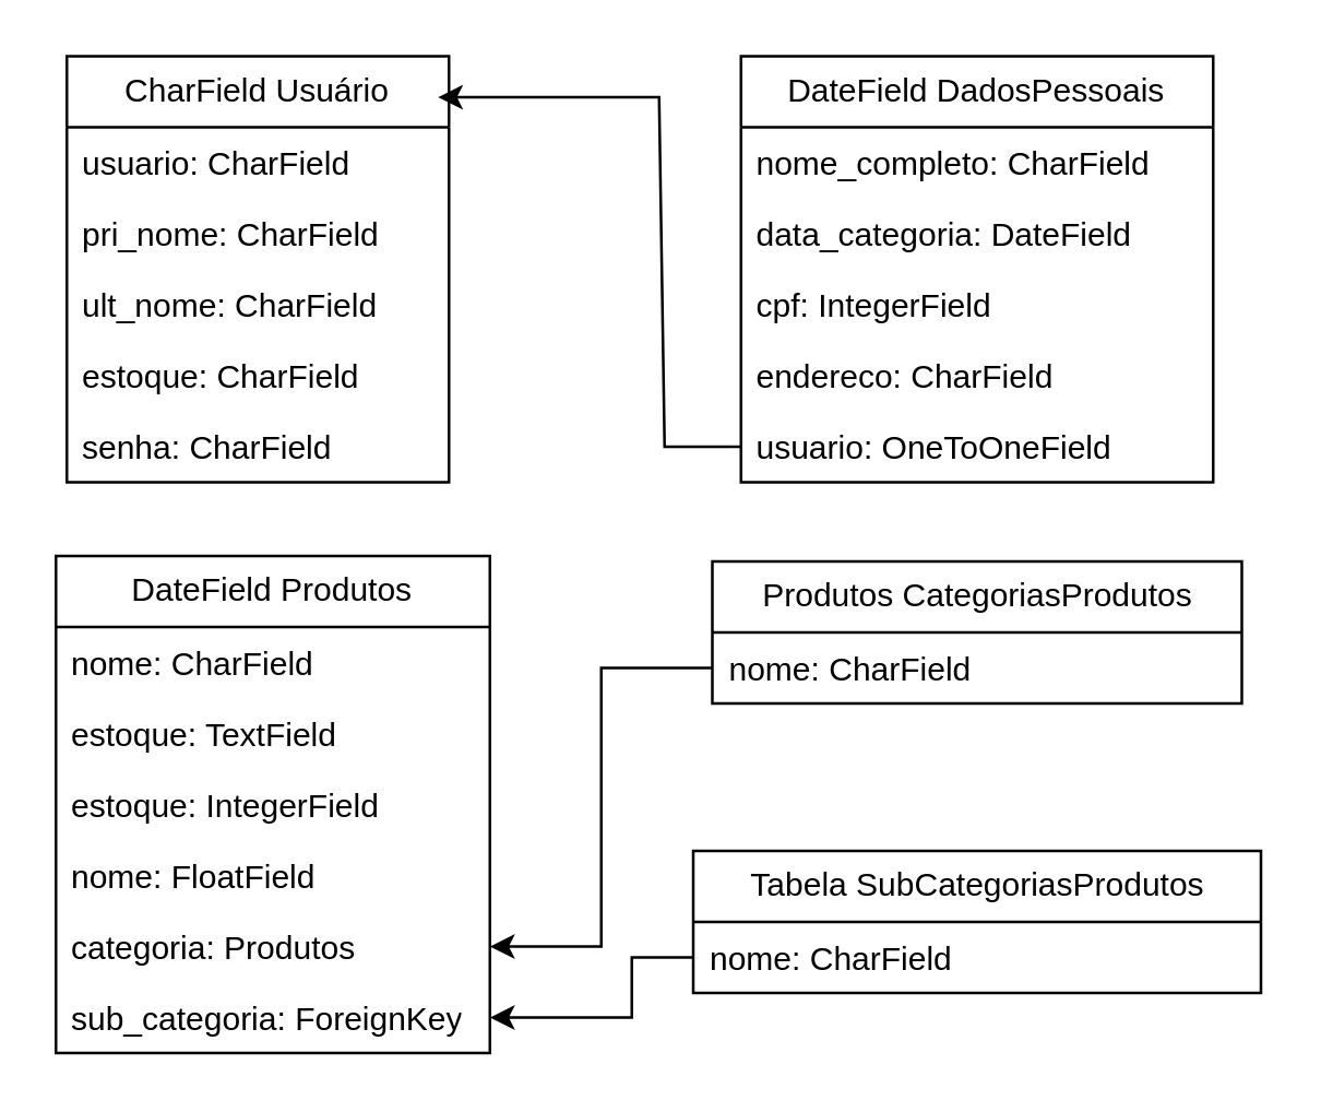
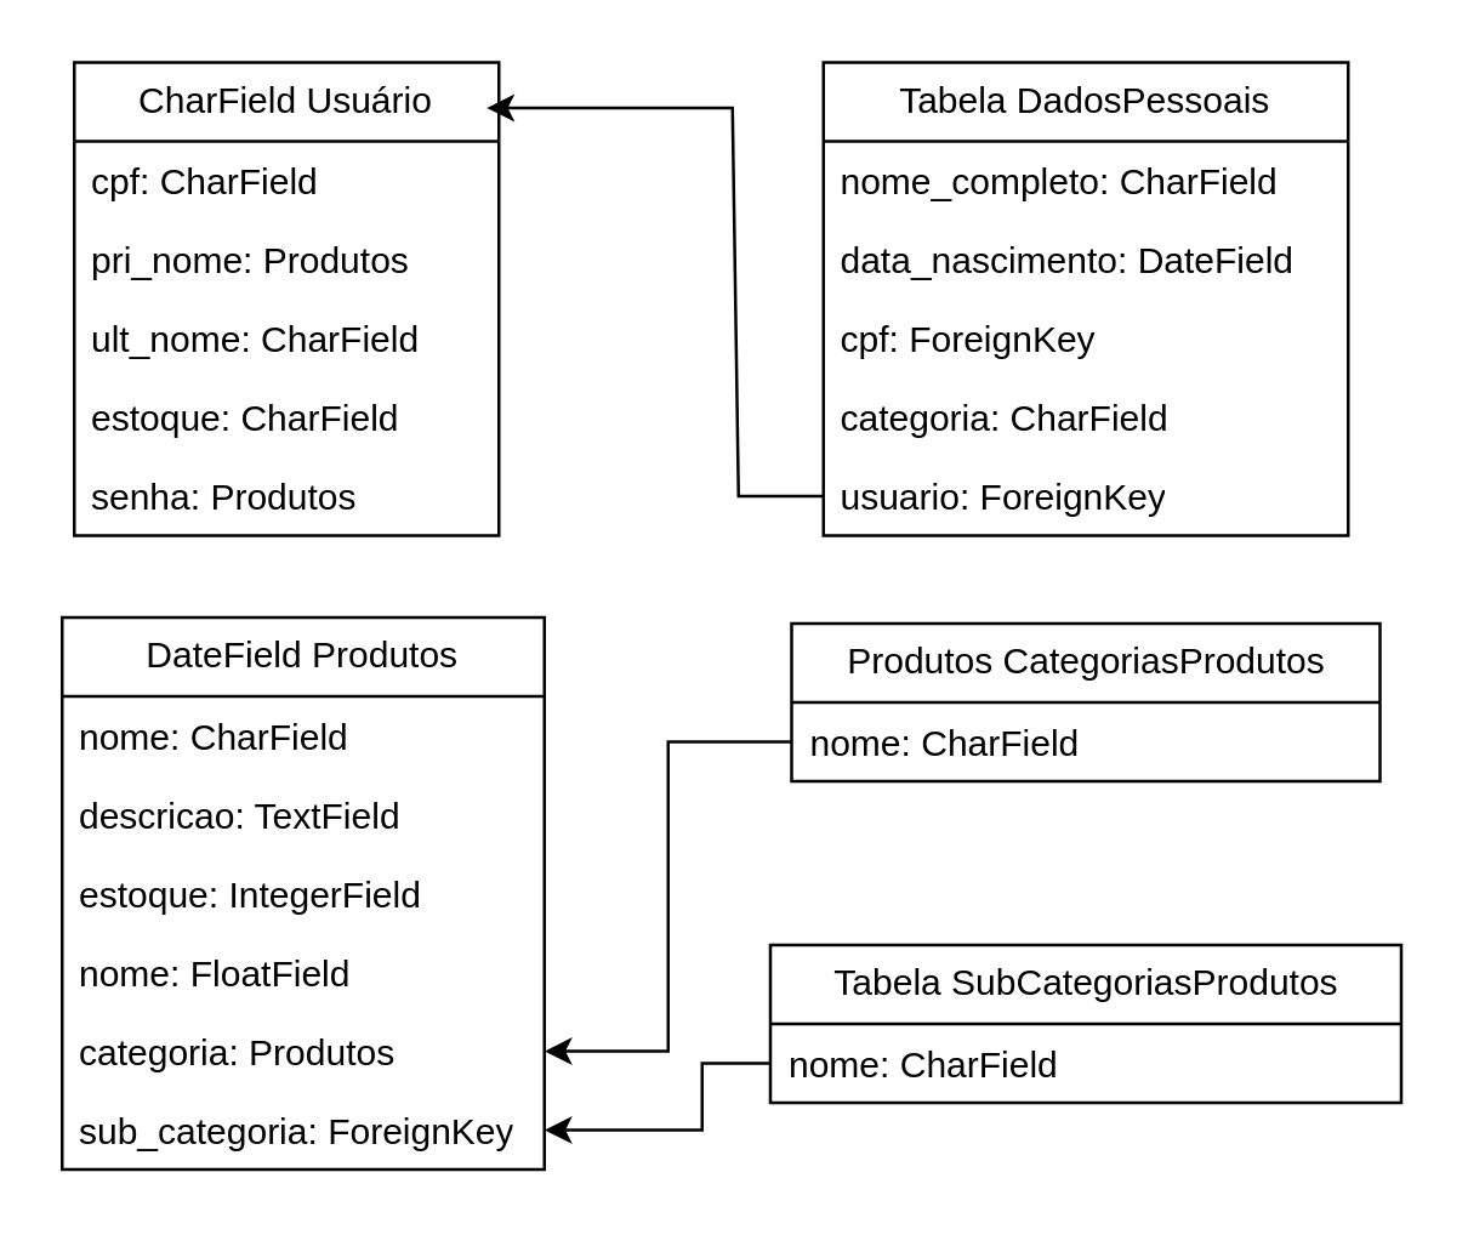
  <mxCell id="0" />
  <mxCell id="1" parent="0" />
  <mxCell id="2" value="&lt;div&gt;CharField Usuário&lt;/div&gt;" style="swimlane;fontStyle=0;childLayout=stackLayout;horizontal=1;startSize=26;fillColor=none;horizontalStack=0;resizeParent=1;resizeParentMax=0;resizeLast=0;collapsible=1;marginBottom=0;whiteSpace=wrap;html=1;" vertex="1" parent="1"><mxGeometry x="24" y="20" width="140" height="156" as="geometry" /></mxCell>
- <mxCell id="3" value="usuario: CharField" style="text;strokeColor=none;fillColor=none;align=left;verticalAlign=top;spacingLeft=4;spacingRight=4;overflow=hidden;rotatable=0;points=[[0,0.5],[1,0.5]];portConstraint=eastwest;whiteSpace=wrap;html=1;" vertex="1" parent="2"><mxGeometry y="26" width="140" height="26" as="geometry" /></mxCell>
- <mxCell id="4" value="pri_nome: CharField" style="text;strokeColor=none;fillColor=none;align=left;verticalAlign=top;spacingLeft=4;spacingRight=4;overflow=hidden;rotatable=0;points=[[0,0.5],[1,0.5]];portConstraint=eastwest;whiteSpace=wrap;html=1;" vertex="1" parent="2"><mxGeometry y="52" width="140" height="26" as="geometry" /></mxCell>
+ <mxCell id="3" value="cpf: CharField" style="text;strokeColor=none;fillColor=none;align=left;verticalAlign=top;spacingLeft=4;spacingRight=4;overflow=hidden;rotatable=0;points=[[0,0.5],[1,0.5]];portConstraint=eastwest;whiteSpace=wrap;html=1;" vertex="1" parent="2"><mxGeometry y="26" width="140" height="26" as="geometry" /></mxCell>
+ <mxCell id="4" value="pri_nome: Produtos" style="text;strokeColor=none;fillColor=none;align=left;verticalAlign=top;spacingLeft=4;spacingRight=4;overflow=hidden;rotatable=0;points=[[0,0.5],[1,0.5]];portConstraint=eastwest;whiteSpace=wrap;html=1;" vertex="1" parent="2"><mxGeometry y="52" width="140" height="26" as="geometry" /></mxCell>
  <mxCell id="5" value="ult_nome: CharField" style="text;strokeColor=none;fillColor=none;align=left;verticalAlign=top;spacingLeft=4;spacingRight=4;overflow=hidden;rotatable=0;points=[[0,0.5],[1,0.5]];portConstraint=eastwest;whiteSpace=wrap;html=1;" vertex="1" parent="2"><mxGeometry y="78" width="140" height="26" as="geometry" /></mxCell>
  <mxCell id="6" value="estoque: CharField" style="text;strokeColor=none;fillColor=none;align=left;verticalAlign=top;spacingLeft=4;spacingRight=4;overflow=hidden;rotatable=0;points=[[0,0.5],[1,0.5]];portConstraint=eastwest;whiteSpace=wrap;html=1;" vertex="1" parent="2"><mxGeometry y="104" width="140" height="26" as="geometry" /></mxCell>
- <mxCell id="7" value="senha: CharField" style="text;strokeColor=none;fillColor=none;align=left;verticalAlign=top;spacingLeft=4;spacingRight=4;overflow=hidden;rotatable=0;points=[[0,0.5],[1,0.5]];portConstraint=eastwest;whiteSpace=wrap;html=1;" vertex="1" parent="2"><mxGeometry y="130" width="140" height="26" as="geometry" /></mxCell>
- <mxCell id="8" value="DateField DadosPessoais" style="swimlane;fontStyle=0;childLayout=stackLayout;horizontal=1;startSize=26;fillColor=none;horizontalStack=0;resizeParent=1;resizeParentMax=0;resizeLast=0;collapsible=1;marginBottom=0;whiteSpace=wrap;html=1;" vertex="1" parent="1"><mxGeometry x="271" y="20" width="173" height="156" as="geometry"><mxRectangle x="317" y="132" width="165" height="26" as="alternateBounds" /></mxGeometry></mxCell>
+ <mxCell id="7" value="senha: Produtos" style="text;strokeColor=none;fillColor=none;align=left;verticalAlign=top;spacingLeft=4;spacingRight=4;overflow=hidden;rotatable=0;points=[[0,0.5],[1,0.5]];portConstraint=eastwest;whiteSpace=wrap;html=1;" vertex="1" parent="2"><mxGeometry y="130" width="140" height="26" as="geometry" /></mxCell>
+ <mxCell id="8" value="Tabela DadosPessoais" style="swimlane;fontStyle=0;childLayout=stackLayout;horizontal=1;startSize=26;fillColor=none;horizontalStack=0;resizeParent=1;resizeParentMax=0;resizeLast=0;collapsible=1;marginBottom=0;whiteSpace=wrap;html=1;" vertex="1" parent="1"><mxGeometry x="271" y="20" width="173" height="156" as="geometry"><mxRectangle x="317" y="132" width="165" height="26" as="alternateBounds" /></mxGeometry></mxCell>
  <mxCell id="9" value="nome_completo: CharField" style="text;strokeColor=none;fillColor=none;align=left;verticalAlign=top;spacingLeft=4;spacingRight=4;overflow=hidden;rotatable=0;points=[[0,0.5],[1,0.5]];portConstraint=eastwest;whiteSpace=wrap;html=1;" vertex="1" parent="8"><mxGeometry y="26" width="173" height="26" as="geometry" /></mxCell>
- <mxCell id="10" value="data_categoria: DateField" style="text;strokeColor=none;fillColor=none;align=left;verticalAlign=top;spacingLeft=4;spacingRight=4;overflow=hidden;rotatable=0;points=[[0,0.5],[1,0.5]];portConstraint=eastwest;whiteSpace=wrap;html=1;" vertex="1" parent="8"><mxGeometry y="52" width="173" height="26" as="geometry" /></mxCell>
- <mxCell id="11" value="cpf: IntegerField" style="text;strokeColor=none;fillColor=none;align=left;verticalAlign=top;spacingLeft=4;spacingRight=4;overflow=hidden;rotatable=0;points=[[0,0.5],[1,0.5]];portConstraint=eastwest;whiteSpace=wrap;html=1;" vertex="1" parent="8"><mxGeometry y="78" width="173" height="26" as="geometry" /></mxCell>
- <mxCell id="12" value="endereco: CharField" style="text;strokeColor=none;fillColor=none;align=left;verticalAlign=top;spacingLeft=4;spacingRight=4;overflow=hidden;rotatable=0;points=[[0,0.5],[1,0.5]];portConstraint=eastwest;whiteSpace=wrap;html=1;" vertex="1" parent="8"><mxGeometry y="104" width="173" height="26" as="geometry" /></mxCell>
- <mxCell id="13" value="usuario: OneToOneField" style="text;strokeColor=none;fillColor=none;align=left;verticalAlign=top;spacingLeft=4;spacingRight=4;overflow=hidden;rotatable=0;points=[[0,0.5],[1,0.5]];portConstraint=eastwest;whiteSpace=wrap;html=1;" vertex="1" parent="8"><mxGeometry y="130" width="173" height="26" as="geometry" /></mxCell>
+ <mxCell id="10" value="data_nascimento: DateField" style="text;strokeColor=none;fillColor=none;align=left;verticalAlign=top;spacingLeft=4;spacingRight=4;overflow=hidden;rotatable=0;points=[[0,0.5],[1,0.5]];portConstraint=eastwest;whiteSpace=wrap;html=1;" vertex="1" parent="8"><mxGeometry y="52" width="173" height="26" as="geometry" /></mxCell>
+ <mxCell id="11" value="cpf: ForeignKey" style="text;strokeColor=none;fillColor=none;align=left;verticalAlign=top;spacingLeft=4;spacingRight=4;overflow=hidden;rotatable=0;points=[[0,0.5],[1,0.5]];portConstraint=eastwest;whiteSpace=wrap;html=1;" vertex="1" parent="8"><mxGeometry y="78" width="173" height="26" as="geometry" /></mxCell>
+ <mxCell id="12" value="categoria: CharField" style="text;strokeColor=none;fillColor=none;align=left;verticalAlign=top;spacingLeft=4;spacingRight=4;overflow=hidden;rotatable=0;points=[[0,0.5],[1,0.5]];portConstraint=eastwest;whiteSpace=wrap;html=1;" vertex="1" parent="8"><mxGeometry y="104" width="173" height="26" as="geometry" /></mxCell>
+ <mxCell id="13" value="usuario: ForeignKey" style="text;strokeColor=none;fillColor=none;align=left;verticalAlign=top;spacingLeft=4;spacingRight=4;overflow=hidden;rotatable=0;points=[[0,0.5],[1,0.5]];portConstraint=eastwest;whiteSpace=wrap;html=1;" vertex="1" parent="8"><mxGeometry y="130" width="173" height="26" as="geometry" /></mxCell>
  <mxCell id="14" value="DateField Produtos" style="swimlane;fontStyle=0;childLayout=stackLayout;horizontal=1;startSize=26;fillColor=none;horizontalStack=0;resizeParent=1;resizeParentMax=0;resizeLast=0;collapsible=1;marginBottom=0;whiteSpace=wrap;html=1;" vertex="1" parent="1"><mxGeometry x="20" y="203" width="159" height="182" as="geometry" /></mxCell>
  <mxCell id="15" value="nome: CharField" style="text;strokeColor=none;fillColor=none;align=left;verticalAlign=top;spacingLeft=4;spacingRight=4;overflow=hidden;rotatable=0;points=[[0,0.5],[1,0.5]];portConstraint=eastwest;whiteSpace=wrap;html=1;" vertex="1" parent="14"><mxGeometry y="26" width="159" height="26" as="geometry" /></mxCell>
- <mxCell id="16" value="estoque: TextField" style="text;strokeColor=none;fillColor=none;align=left;verticalAlign=top;spacingLeft=4;spacingRight=4;overflow=hidden;rotatable=0;points=[[0,0.5],[1,0.5]];portConstraint=eastwest;whiteSpace=wrap;html=1;" vertex="1" parent="14"><mxGeometry y="52" width="159" height="26" as="geometry" /></mxCell>
+ <mxCell id="16" value="descricao: TextField" style="text;strokeColor=none;fillColor=none;align=left;verticalAlign=top;spacingLeft=4;spacingRight=4;overflow=hidden;rotatable=0;points=[[0,0.5],[1,0.5]];portConstraint=eastwest;whiteSpace=wrap;html=1;" vertex="1" parent="14"><mxGeometry y="52" width="159" height="26" as="geometry" /></mxCell>
  <mxCell id="17" value="estoque: IntegerField" style="text;strokeColor=none;fillColor=none;align=left;verticalAlign=top;spacingLeft=4;spacingRight=4;overflow=hidden;rotatable=0;points=[[0,0.5],[1,0.5]];portConstraint=eastwest;whiteSpace=wrap;html=1;" vertex="1" parent="14"><mxGeometry y="78" width="159" height="26" as="geometry" /></mxCell>
  <mxCell id="18" value="nome: FloatField" style="text;strokeColor=none;fillColor=none;align=left;verticalAlign=top;spacingLeft=4;spacingRight=4;overflow=hidden;rotatable=0;points=[[0,0.5],[1,0.5]];portConstraint=eastwest;whiteSpace=wrap;html=1;" vertex="1" parent="14"><mxGeometry y="104" width="159" height="26" as="geometry" /></mxCell>
  <mxCell id="19" value="categoria: Produtos" style="text;strokeColor=none;fillColor=none;align=left;verticalAlign=top;spacingLeft=4;spacingRight=4;overflow=hidden;rotatable=0;points=[[0,0.5],[1,0.5]];portConstraint=eastwest;whiteSpace=wrap;html=1;" vertex="1" parent="14"><mxGeometry y="130" width="159" height="26" as="geometry" /></mxCell>
  <mxCell id="20" value="sub_categoria: ForeignKey" style="text;strokeColor=none;fillColor=none;align=left;verticalAlign=top;spacingLeft=4;spacingRight=4;overflow=hidden;rotatable=0;points=[[0,0.5],[1,0.5]];portConstraint=eastwest;whiteSpace=wrap;html=1;" vertex="1" parent="14"><mxGeometry y="156" width="159" height="26" as="geometry" /></mxCell>
  <mxCell id="21" value="Produtos CategoriasProdutos" style="swimlane;fontStyle=0;childLayout=stackLayout;horizontal=1;startSize=26;fillColor=none;horizontalStack=0;resizeParent=1;resizeParentMax=0;resizeLast=0;collapsible=1;marginBottom=0;whiteSpace=wrap;html=1;" vertex="1" parent="1"><mxGeometry x="260.5" y="205" width="194" height="52" as="geometry" /></mxCell>
  <mxCell id="22" value="nome: CharField" style="text;strokeColor=none;fillColor=none;align=left;verticalAlign=top;spacingLeft=4;spacingRight=4;overflow=hidden;rotatable=0;points=[[0,0.5],[1,0.5]];portConstraint=eastwest;whiteSpace=wrap;html=1;" vertex="1" parent="21"><mxGeometry y="26" width="194" height="26" as="geometry" /></mxCell>
  <mxCell id="23" value="Tabela SubCategoriasProdutos" style="swimlane;fontStyle=0;childLayout=stackLayout;horizontal=1;startSize=26;fillColor=none;horizontalStack=0;resizeParent=1;resizeParentMax=0;resizeLast=0;collapsible=1;marginBottom=0;whiteSpace=wrap;html=1;" vertex="1" parent="1"><mxGeometry x="253.5" y="311" width="208" height="52" as="geometry" /></mxCell>
  <mxCell id="24" value="nome: CharField" style="text;strokeColor=none;fillColor=none;align=left;verticalAlign=top;spacingLeft=4;spacingRight=4;overflow=hidden;rotatable=0;points=[[0,0.5],[1,0.5]];portConstraint=eastwest;whiteSpace=wrap;html=1;" vertex="1" parent="23"><mxGeometry y="26" width="208" height="26" as="geometry" /></mxCell>
  <mxCell id="25" value="" style="endArrow=classic;html=1;rounded=0;exitX=0;exitY=0.5;exitDx=0;exitDy=0;" edge="1" parent="1" source="13"><mxGeometry width="50" height="50" relative="1" as="geometry"><mxPoint x="206" y="278" as="sourcePoint" /><mxPoint x="160" y="35" as="targetPoint" /><Array as="points"><mxPoint x="243" y="163" /><mxPoint x="241" y="35" /></Array></mxGeometry></mxCell>
  <mxCell id="26" style="edgeStyle=orthogonalEdgeStyle;rounded=0;orthogonalLoop=1;jettySize=auto;html=1;exitX=0;exitY=0.5;exitDx=0;exitDy=0;entryX=1;entryY=0.5;entryDx=0;entryDy=0;" edge="1" parent="1" source="22" target="19"><mxGeometry relative="1" as="geometry" /></mxCell>
  <mxCell id="27" style="edgeStyle=orthogonalEdgeStyle;rounded=0;orthogonalLoop=1;jettySize=auto;html=1;exitX=0;exitY=0.5;exitDx=0;exitDy=0;entryX=1;entryY=0.5;entryDx=0;entryDy=0;" edge="1" parent="1" source="24" target="20"><mxGeometry relative="1" as="geometry"><Array as="points"><mxPoint x="231" y="350" /><mxPoint x="231" y="372" /></Array></mxGeometry></mxCell>
